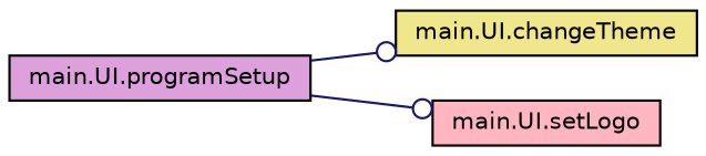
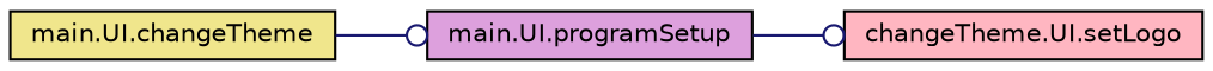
  digraph {
    rankdir=LR
    node [color=black fontname=Helvetica fontsize=10 shape=record style=filled]
    edge [arrowhead=odot color=midnightblue fontname=Helvetica fontsize=10 labelfontname=Helvetica labelfontsize=10 style=solid]
    n1 [fillcolor=plum fontcolor=black height=0.2 label="main.UI.programSetup" width=0.4]
    n2 [fillcolor=khaki height=0.2 label="main.UI.changeTheme" width=0.4]
-   n3 [fillcolor=lightpink height=0.2 label="main.UI.setLogo" width=0.4]
-   n1 -> n2
+   n3 [fillcolor=lightpink height=0.2 label="changeTheme.UI.setLogo" width=0.4]
+   n2 -> n1
    n1 -> n3
  }
